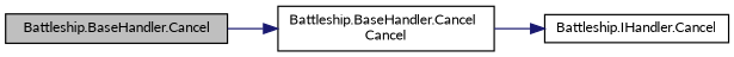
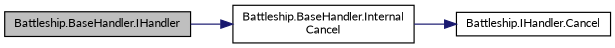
  digraph {
    fontname=Lato
    rankdir=LR
    node [color=black fillcolor=white fontname=Lato fontsize=10 shape=record style=filled]
    edge [color=midnightblue fontname=Lato fontsize=10 labelfontname=Helvetica labelfontsize=10 style=solid]
-   n1 [fillcolor=grey75 fontcolor=black height=0.2 label="Battleship.BaseHandler.Cancel" width=0.4]
-   n2 [height=0.2 label="Battleship.BaseHandler.Cancel\lCancel" width=0.4]
+   n1 [fillcolor=grey75 fontcolor=black height=0.2 label="Battleship.BaseHandler.IHandler" width=0.4]
+   n2 [height=0.2 label="Battleship.BaseHandler.Internal\lCancel" width=0.4]
    n3 [height=0.2 label="Battleship.IHandler.Cancel" width=0.4]
    n1 -> n2
    n2 -> n3
  }
